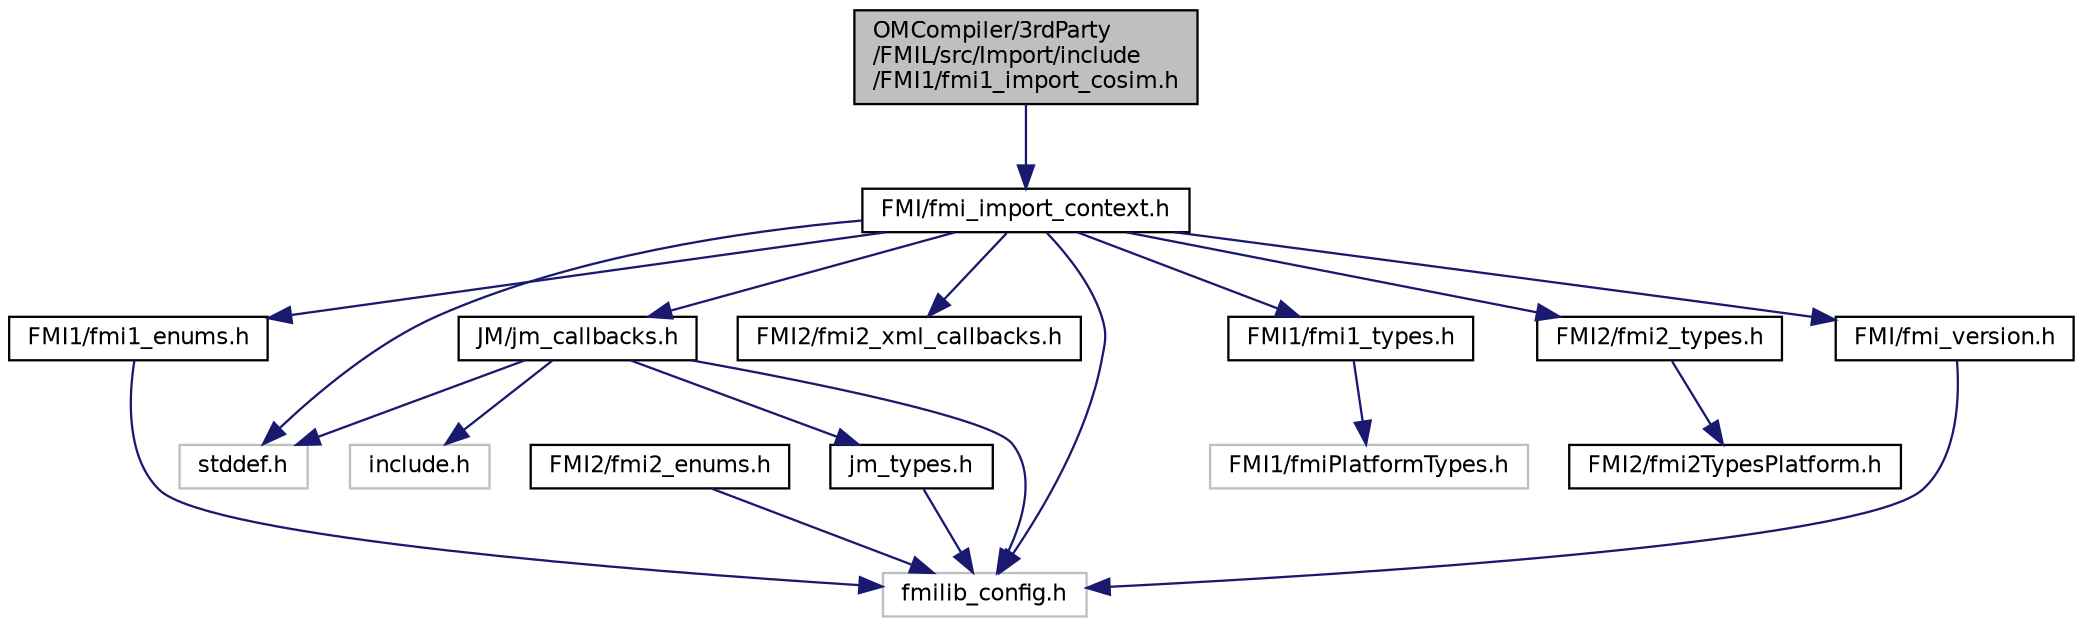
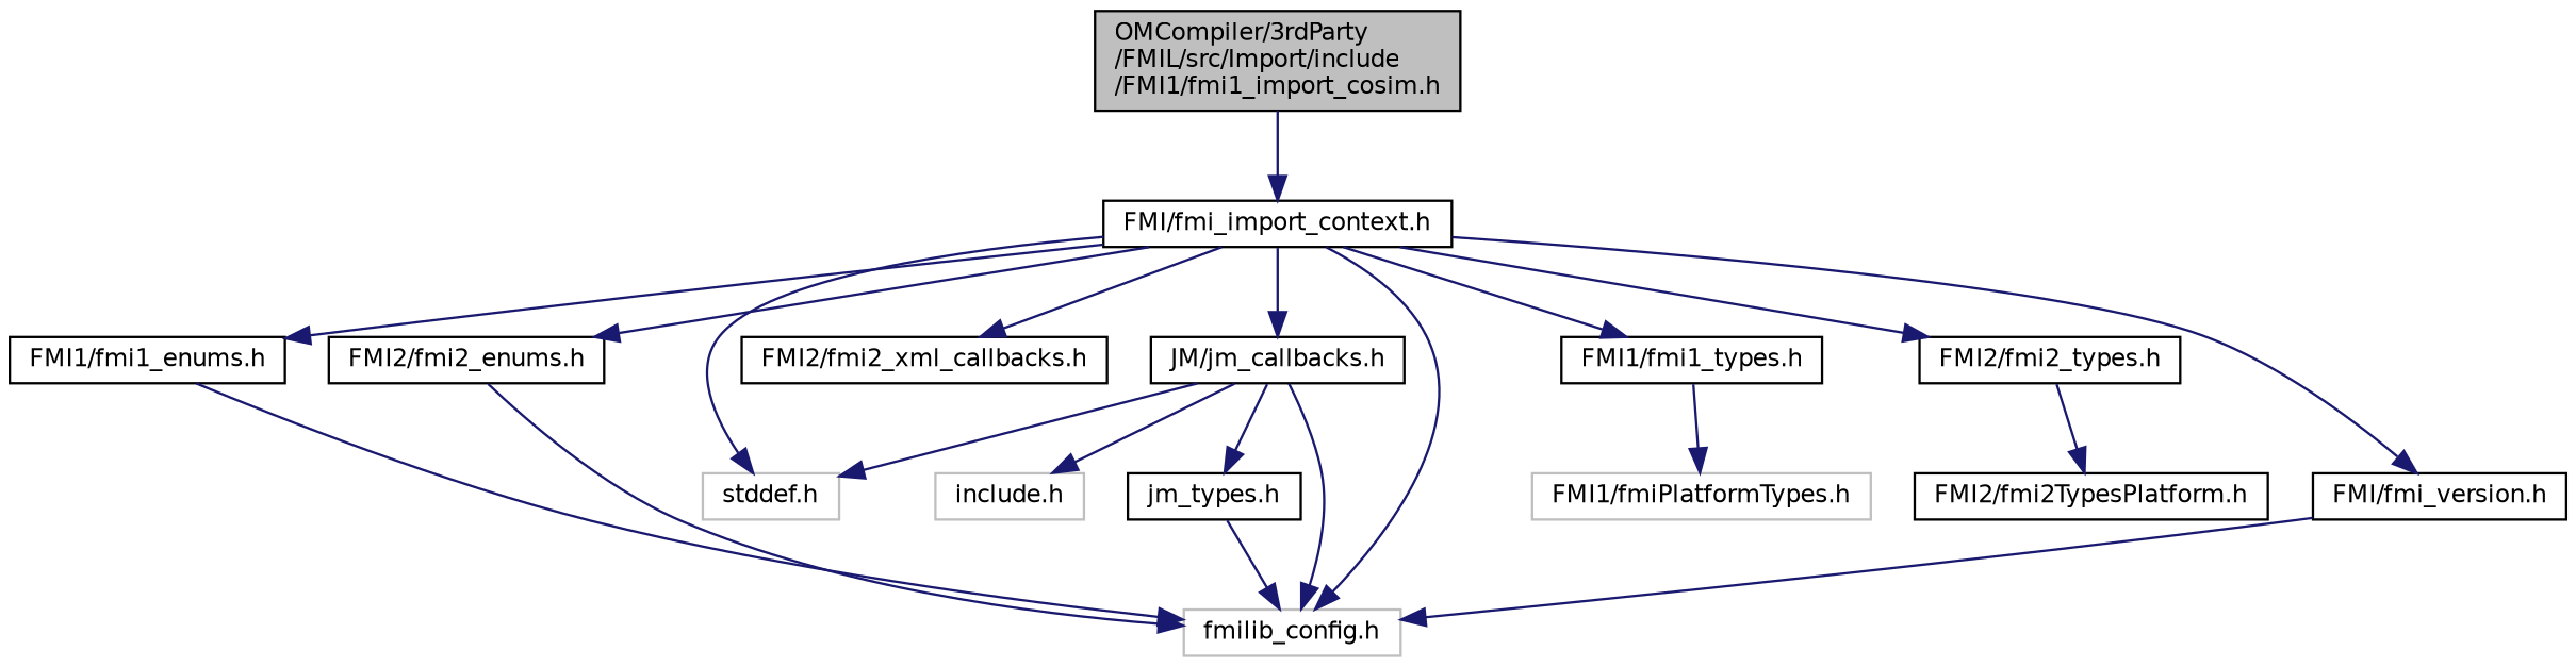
  digraph {
    node [color=black fillcolor=white fontname=Helvetica fontsize=10 shape=record style=filled]
    edge [color=midnightblue fontname=Helvetica fontsize=10 labelfontname=Helvetica labelfontsize=10 style=solid]
    n1 [fillcolor=grey75 fontcolor=black height=0.2 label="OMCompiler/3rdParty\l/FMIL/src/Import/include\l/FMI1/fmi1_import_cosim.h" width=0.4]
    n2 [height=0.2 label="FMI/fmi_import_context.h" width=0.4]
    n3 [color=grey75 height=0.2 label="stddef.h" width=0.4]
    n4 [color=grey75 height=0.2 label="fmilib_config.h" width=0.4]
    n5 [height=0.2 label="JM/jm_callbacks.h" width=0.4]
    n6 [height=0.2 label="FMI2/fmi2_xml_callbacks.h" width=0.4]
    n7 [height=0.2 label="FMI/fmi_version.h" width=0.4]
    n8 [height=0.2 label="FMI1/fmi1_types.h" width=0.4]
    n9 [height=0.2 label="FMI1/fmi1_enums.h" width=0.4]
    n10 [height=0.2 label="FMI2/fmi2_types.h" width=0.4]
    n11 [height=0.2 label="FMI2/fmi2_enums.h" width=0.4]
    n12 [color=grey75 height=0.2 label="include.h" width=0.4]
    n13 [height=0.2 label="jm_types.h" width=0.4]
    n14 [color=grey75 height=0.2 label="FMI1/fmiPlatformTypes.h" width=0.4]
    n15 [height=0.2 label="FMI2/fmi2TypesPlatform.h" width=0.4]
    n1 -> n2
    n2 -> n3
    n2 -> n4
    n2 -> n5
    n2 -> n6
    n2 -> n7
    n2 -> n8
    n2 -> n9
    n2 -> n10
+   n2 -> n11
    n5 -> n3
    n5 -> n4
    n5 -> n12
    n5 -> n13
    n7 -> n4
    n8 -> n14
    n9 -> n4
    n10 -> n15
    n11 -> n4
    n13 -> n4
  }
